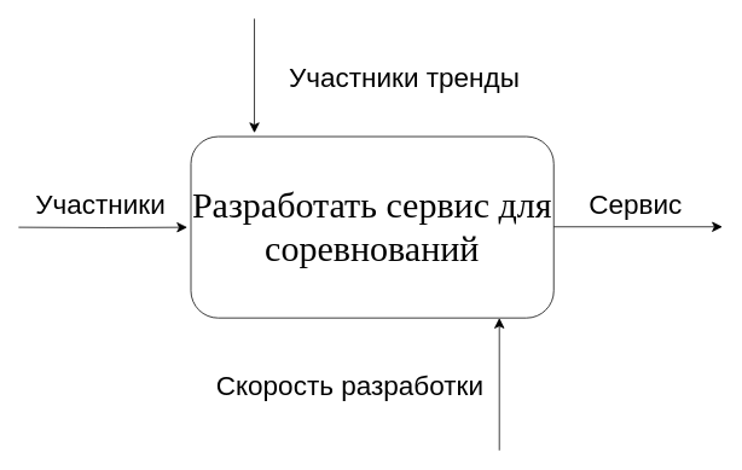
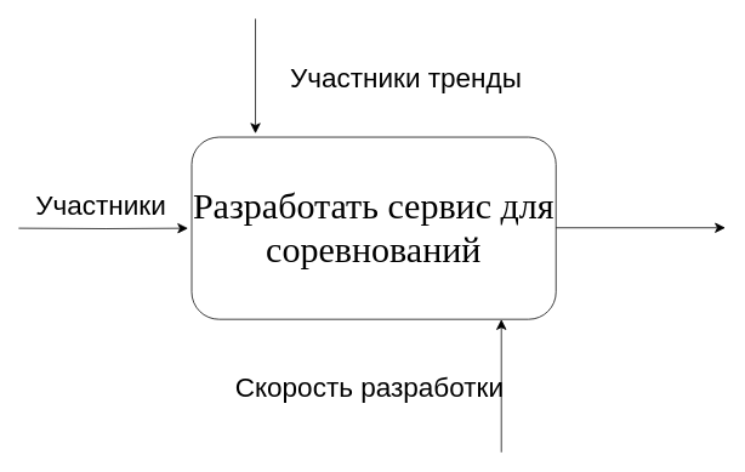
  <mxCell id="0" />
  <mxCell id="1" parent="0" />
  <mxCell id="2" value="" style="edgeStyle=orthogonalEdgeStyle;rounded=0;orthogonalLoop=1;jettySize=auto;html=1;endSize=9;targetPerimeterSpacing=4;sourcePerimeterSpacing=5;startSize=10;" edge="1" parent="1" target="4"><mxGeometry relative="1" as="geometry"><mxPoint x="280" y="20" as="sourcePoint" /><Array as="points"><mxPoint x="280" y="20" /></Array></mxGeometry></mxCell>
  <mxCell id="3" value="" style="edgeStyle=orthogonalEdgeStyle;rounded=0;orthogonalLoop=1;jettySize=auto;html=1;startSize=10;sourcePerimeterSpacing=5;endSize=9;targetPerimeterSpacing=4;" edge="1" parent="1" target="4"><mxGeometry relative="1" as="geometry"><mxPoint x="20" y="250" as="sourcePoint" /></mxGeometry></mxCell>
  <mxCell id="4" value="&lt;span style=&quot;font-size: 40px&quot;&gt;Разработать сервис для соревнований&lt;/span&gt;" style="rounded=1;whiteSpace=wrap;html=1;fillColor=none;fontFamily=Ubuntu;" vertex="1" parent="1"><mxGeometry x="210" y="150" width="400" height="200" as="geometry" /></mxCell>
  <mxCell id="5" value="&lt;font style=&quot;font-size: 30px&quot;&gt;Участники тренды&lt;/font&gt;" style="text;html=1;align=center;verticalAlign=middle;resizable=0;points=[];;autosize=1;" vertex="1" parent="1"><mxGeometry x="290" y="70" width="310" height="30" as="geometry" /></mxCell>
  <mxCell id="6" value="" style="edgeStyle=orthogonalEdgeStyle;rounded=0;orthogonalLoop=1;jettySize=auto;html=1;startSize=10;sourcePerimeterSpacing=5;endSize=9;targetPerimeterSpacing=4;" edge="1" parent="1"><mxGeometry relative="1" as="geometry"><mxPoint x="550" y="496" as="sourcePoint" /><mxPoint x="550" y="350" as="targetPoint" /></mxGeometry></mxCell>
- <mxCell id="7" value="&lt;span style=&quot;font-size: 30px&quot;&gt;Скорость разработки&lt;/span&gt;" style="text;html=1;align=center;verticalAlign=middle;resizable=0;points=[];;autosize=1;" vertex="1" parent="1"><mxGeometry x="230" y="410" width="310" height="30" as="geometry" /></mxCell>
+ <mxCell id="7" value="&lt;span style=&quot;font-size: 30px&quot;&gt;Скорость разработки&lt;/span&gt;" style="text;html=1;align=center;verticalAlign=middle;resizable=0;points=[];;autosize=1;" vertex="1" parent="1"><mxGeometry x="250" y="410" width="310" height="30" as="geometry" /></mxCell>
  <mxCell id="8" value="&lt;font style=&quot;font-size: 30px&quot;&gt;Участники&lt;/font&gt;" style="text;html=1;align=center;verticalAlign=middle;resizable=0;points=[];;autosize=1;" vertex="1" parent="1"><mxGeometry x="30" y="210" width="160" height="30" as="geometry" /></mxCell>
  <mxCell id="9" value="" style="edgeStyle=orthogonalEdgeStyle;rounded=0;orthogonalLoop=1;jettySize=auto;html=1;startSize=10;sourcePerimeterSpacing=5;endSize=9;targetPerimeterSpacing=4;" edge="1" parent="1"><mxGeometry relative="1" as="geometry"><mxPoint x="610" y="249.5" as="sourcePoint" /><mxPoint x="796" y="249.5" as="targetPoint" /></mxGeometry></mxCell>
- <mxCell id="10" value="&lt;font style=&quot;font-size: 30px&quot;&gt;Сервис&lt;/font&gt;" style="text;html=1;align=center;verticalAlign=middle;resizable=0;points=[];;autosize=1;" vertex="1" parent="1"><mxGeometry x="640" y="210" width="120" height="30" as="geometry" /></mxCell>
